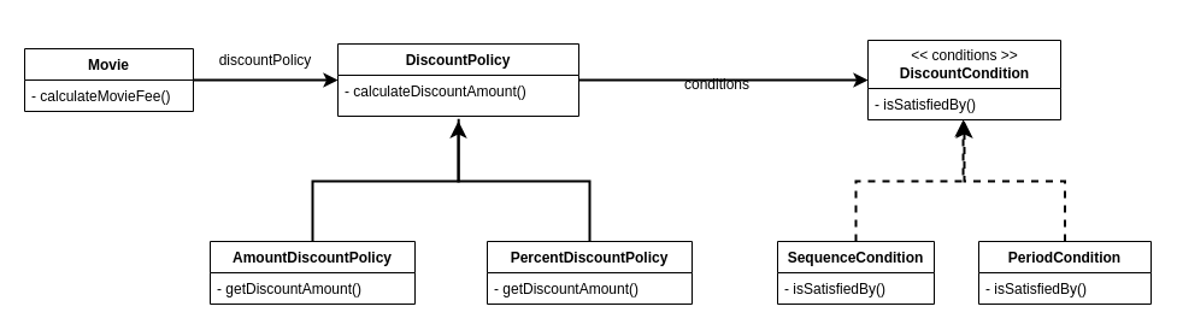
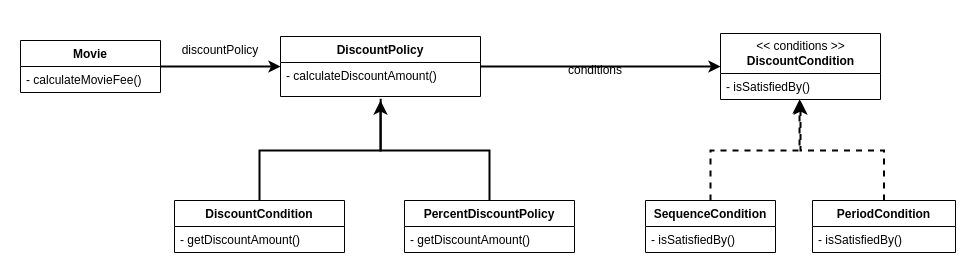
  <mxCell id="0" />
  <mxCell id="1" parent="0" />
  <mxCell id="2" value="Movie" style="swimlane;fontStyle=1;align=center;verticalAlign=top;childLayout=stackLayout;horizontal=1;startSize=26;horizontalStack=0;resizeParent=1;resizeParentMax=0;resizeLast=0;collapsible=1;marginBottom=0;whiteSpace=wrap;html=1;" parent="1" vertex="1"><mxGeometry x="20" y="40" width="140" height="52" as="geometry" /></mxCell>
  <mxCell id="3" value="- calculateMovieFee()" style="text;strokeColor=none;fillColor=none;align=left;verticalAlign=top;spacingLeft=4;spacingRight=4;overflow=hidden;rotatable=0;points=[[0,0.5],[1,0.5]];portConstraint=eastwest;whiteSpace=wrap;html=1;" parent="2" vertex="1"><mxGeometry y="26" width="140" height="26" as="geometry" /></mxCell>
  <mxCell id="4" style="edgeStyle=none;html=1;exitX=1;exitY=0.5;exitDx=0;exitDy=0;entryX=0;entryY=0.5;entryDx=0;entryDy=0;strokeWidth=2;" edge="1" parent="1" source="5" target="15"><mxGeometry relative="1" as="geometry" /></mxCell>
  <mxCell id="5" value="DiscountPolicy" style="swimlane;fontStyle=1;align=center;verticalAlign=top;childLayout=stackLayout;horizontal=1;startSize=26;horizontalStack=0;resizeParent=1;resizeParentMax=0;resizeLast=0;collapsible=1;marginBottom=0;whiteSpace=wrap;html=1;" parent="1" vertex="1"><mxGeometry x="280" y="36" width="200" height="60" as="geometry" /></mxCell>
  <mxCell id="6" value="- calculateDiscountAmount()" style="text;strokeColor=none;fillColor=none;align=left;verticalAlign=top;spacingLeft=4;spacingRight=4;overflow=hidden;rotatable=0;points=[[0,0.5],[1,0.5]];portConstraint=eastwest;whiteSpace=wrap;html=1;" parent="5" vertex="1"><mxGeometry y="26" width="200" height="34" as="geometry" /></mxCell>
  <mxCell id="7" value="" style="endArrow=classic;html=1;exitX=1;exitY=0.5;exitDx=0;exitDy=0;strokeWidth=2;" parent="1" source="2" edge="1"><mxGeometry width="50" height="50" relative="1" as="geometry"><mxPoint x="540" y="111" as="sourcePoint" /><mxPoint x="280" y="66" as="targetPoint" /></mxGeometry></mxCell>
- <mxCell id="8" value="AmountDiscountPolicy" style="swimlane;fontStyle=1;align=center;verticalAlign=top;childLayout=stackLayout;horizontal=1;startSize=26;horizontalStack=0;resizeParent=1;resizeParentMax=0;resizeLast=0;collapsible=1;marginBottom=0;whiteSpace=wrap;html=1;" parent="1" vertex="1"><mxGeometry x="174" y="200" width="170" height="52" as="geometry" /></mxCell>
+ <mxCell id="8" value="DiscountCondition" style="swimlane;fontStyle=1;align=center;verticalAlign=top;childLayout=stackLayout;horizontal=1;startSize=26;horizontalStack=0;resizeParent=1;resizeParentMax=0;resizeLast=0;collapsible=1;marginBottom=0;whiteSpace=wrap;html=1;" parent="1" vertex="1"><mxGeometry x="174" y="200" width="170" height="52" as="geometry" /></mxCell>
  <mxCell id="9" value="- getDiscountAmount()" style="text;strokeColor=none;fillColor=none;align=left;verticalAlign=top;spacingLeft=4;spacingRight=4;overflow=hidden;rotatable=0;points=[[0,0.5],[1,0.5]];portConstraint=eastwest;whiteSpace=wrap;html=1;" parent="8" vertex="1"><mxGeometry y="26" width="170" height="26" as="geometry" /></mxCell>
  <mxCell id="10" value="" style="edgeStyle=elbowEdgeStyle;elbow=vertical;endArrow=none;html=1;curved=0;rounded=0;endSize=8;startSize=8;exitX=0.5;exitY=0;exitDx=0;exitDy=0;strokeWidth=2;entryX=0.501;entryY=1.067;entryDx=0;entryDy=0;entryPerimeter=0;" parent="1" source="8" target="6" edge="1"><mxGeometry width="50" height="50" relative="1" as="geometry"><mxPoint x="550" y="310" as="sourcePoint" /><mxPoint x="380" y="110" as="targetPoint" /><Array as="points"><mxPoint x="320" y="150" /></Array></mxGeometry></mxCell>
  <mxCell id="11" value="PercentDiscountPolicy" style="swimlane;fontStyle=1;align=center;verticalAlign=top;childLayout=stackLayout;horizontal=1;startSize=26;horizontalStack=0;resizeParent=1;resizeParentMax=0;resizeLast=0;collapsible=1;marginBottom=0;whiteSpace=wrap;html=1;" parent="1" vertex="1"><mxGeometry x="404" y="200" width="170" height="52" as="geometry" /></mxCell>
  <mxCell id="12" value="- getDiscountAmount()" style="text;strokeColor=none;fillColor=none;align=left;verticalAlign=top;spacingLeft=4;spacingRight=4;overflow=hidden;rotatable=0;points=[[0,0.5],[1,0.5]];portConstraint=eastwest;whiteSpace=wrap;html=1;" parent="11" vertex="1"><mxGeometry y="26" width="170" height="26" as="geometry" /></mxCell>
  <mxCell id="13" value="discountPolicy" style="whiteSpace=wrap;html=1;opacity=0;" parent="1" vertex="1"><mxGeometry x="160" y="20" width="120" height="60" as="geometry" /></mxCell>
  <mxCell id="14" value="" style="edgeStyle=elbowEdgeStyle;elbow=vertical;endArrow=classic;html=1;curved=0;rounded=0;endSize=8;startSize=8;exitX=0.5;exitY=0;exitDx=0;exitDy=0;strokeWidth=2;" parent="1" source="11" edge="1"><mxGeometry width="50" height="50" relative="1" as="geometry"><mxPoint x="530" y="310" as="sourcePoint" /><mxPoint x="380" y="100" as="targetPoint" /><Array as="points"><mxPoint x="440" y="150" /></Array></mxGeometry></mxCell>
  <mxCell id="15" value="&amp;lt;&amp;lt; conditions &amp;gt;&amp;gt;&lt;br&gt;&lt;span style=&quot;font-weight: 700;&quot;&gt;DiscountCondition&lt;/span&gt;" style="swimlane;fontStyle=0;childLayout=stackLayout;horizontal=1;startSize=40;fillColor=none;horizontalStack=0;resizeParent=1;resizeParentMax=0;resizeLast=0;collapsible=1;marginBottom=0;html=1;" vertex="1" parent="1"><mxGeometry x="720" y="33" width="160" height="66" as="geometry"><mxRectangle x="510" y="360" width="60" height="30" as="alternateBounds" /></mxGeometry></mxCell>
  <mxCell id="16" value="- isSatisfiedBy()" style="text;strokeColor=none;fillColor=none;align=left;verticalAlign=top;spacingLeft=4;spacingRight=4;overflow=hidden;rotatable=0;points=[[0,0.5],[1,0.5]];portConstraint=eastwest;whiteSpace=wrap;html=1;" vertex="1" parent="15"><mxGeometry y="40" width="160" height="26" as="geometry" /></mxCell>
  <mxCell id="17" value="conditions" style="whiteSpace=wrap;html=1;opacity=0;" vertex="1" parent="1"><mxGeometry x="535" y="40" width="120" height="60" as="geometry" /></mxCell>
  <mxCell id="18" value="SequenceCondition" style="swimlane;fontStyle=1;align=center;verticalAlign=top;childLayout=stackLayout;horizontal=1;startSize=26;horizontalStack=0;resizeParent=1;resizeParentMax=0;resizeLast=0;collapsible=1;marginBottom=0;whiteSpace=wrap;html=1;" vertex="1" parent="1"><mxGeometry x="645" y="200" width="130" height="52" as="geometry" /></mxCell>
  <mxCell id="19" value="- isSatisfiedBy()" style="text;strokeColor=none;fillColor=none;align=left;verticalAlign=top;spacingLeft=4;spacingRight=4;overflow=hidden;rotatable=0;points=[[0,0.5],[1,0.5]];portConstraint=eastwest;whiteSpace=wrap;html=1;" vertex="1" parent="18"><mxGeometry y="26" width="130" height="26" as="geometry" /></mxCell>
  <mxCell id="20" value="PeriodCondition" style="swimlane;fontStyle=1;align=center;verticalAlign=top;childLayout=stackLayout;horizontal=1;startSize=26;horizontalStack=0;resizeParent=1;resizeParentMax=0;resizeLast=0;collapsible=1;marginBottom=0;whiteSpace=wrap;html=1;" vertex="1" parent="1"><mxGeometry x="812" y="200" width="143" height="52" as="geometry" /></mxCell>
  <mxCell id="21" value="- isSatisfiedBy()" style="text;strokeColor=none;fillColor=none;align=left;verticalAlign=top;spacingLeft=4;spacingRight=4;overflow=hidden;rotatable=0;points=[[0,0.5],[1,0.5]];portConstraint=eastwest;whiteSpace=wrap;html=1;" vertex="1" parent="20"><mxGeometry y="26" width="143" height="26" as="geometry" /></mxCell>
  <mxCell id="22" value="" style="edgeStyle=elbowEdgeStyle;elbow=vertical;endArrow=classic;html=1;curved=0;rounded=0;endSize=8;startSize=8;exitX=0.5;exitY=0;exitDx=0;exitDy=0;entryX=0.494;entryY=1;entryDx=0;entryDy=0;entryPerimeter=0;dashed=1;strokeWidth=2;" edge="1" parent="1" source="18" target="16"><mxGeometry width="50" height="50" relative="1" as="geometry"><mxPoint x="1080" y="380" as="sourcePoint" /><mxPoint x="1130" y="330" as="targetPoint" /></mxGeometry></mxCell>
  <mxCell id="23" value="" style="edgeStyle=elbowEdgeStyle;elbow=vertical;endArrow=classic;html=1;curved=0;rounded=0;endSize=8;startSize=8;exitX=0.5;exitY=0;exitDx=0;exitDy=0;dashed=1;strokeWidth=2;" edge="1" parent="1" source="20"><mxGeometry width="50" height="50" relative="1" as="geometry"><mxPoint x="1174.5" y="230" as="sourcePoint" /><mxPoint x="800" y="100" as="targetPoint" /><Array as="points"><mxPoint x="870" y="150" /></Array></mxGeometry></mxCell>
